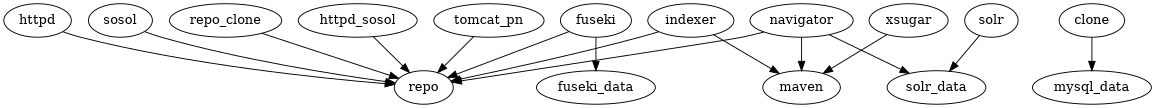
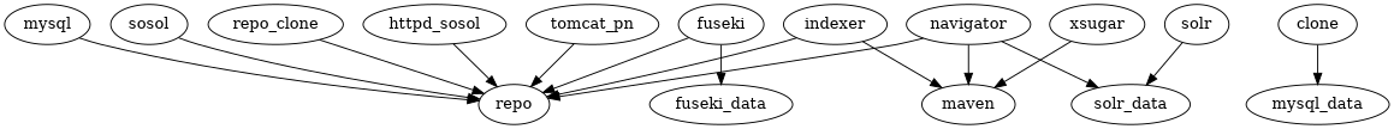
  digraph {
-   httpd
+   httpd [label=mysql]
    repo
    sosol
    repo_clone
    xsugar
    maven
    navigator
    solr_data
    indexer
    fuseki
    fuseki_data
    n12 [label=clone]
    mysql_data
    n14 [label=httpd_sosol]
    solr
    tomcat_pn
    httpd -> repo
    sosol -> repo
    repo_clone -> repo
    xsugar -> maven
    navigator -> repo
    navigator -> maven
    navigator -> solr_data
    indexer -> repo
    indexer -> maven
    fuseki -> repo
    fuseki -> fuseki_data
    n12 -> mysql_data
    n14 -> repo
    solr -> solr_data
    tomcat_pn -> repo
  }
